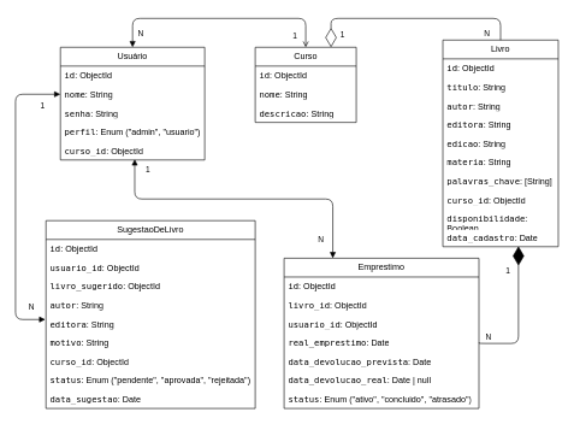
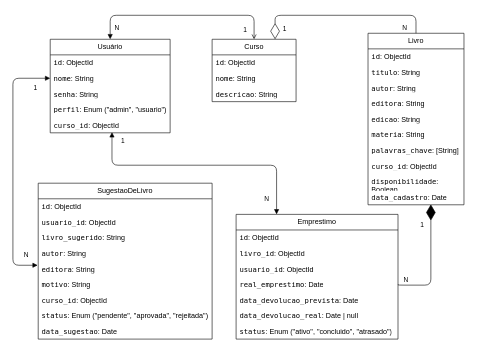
  <mxCell id="0" />
  <mxCell id="1" parent="0" />
  <mxCell id="2" value="Usuário" style="swimlane;fontStyle=0;childLayout=stackLayout;horizontal=1;startSize=26;fillColor=none;horizontalStack=0;resizeParent=1;resizeParentMax=0;resizeLast=0;collapsible=1;marginBottom=0;whiteSpace=wrap;html=1;" parent="1" vertex="1"><mxGeometry x="83" y="60" width="200" height="156" as="geometry" /></mxCell>
  <mxCell id="3" value="&lt;code data-end=&quot;2964&quot; data-start=&quot;2959&quot;&gt;id&lt;/code&gt;: ObjectId" style="text;strokeColor=none;fillColor=none;align=left;verticalAlign=top;spacingLeft=4;spacingRight=4;overflow=hidden;rotatable=0;points=[[0,0.5],[1,0.5]];portConstraint=eastwest;whiteSpace=wrap;html=1;" parent="2" vertex="1"><mxGeometry y="26" width="200" height="26" as="geometry" /></mxCell>
  <mxCell id="4" value="&lt;code data-end=&quot;3010&quot; data-start=&quot;3004&quot;&gt;nome&lt;/code&gt;: String" style="text;strokeColor=none;fillColor=none;align=left;verticalAlign=top;spacingLeft=4;spacingRight=4;overflow=hidden;rotatable=0;points=[[0,0.5],[1,0.5]];portConstraint=eastwest;whiteSpace=wrap;html=1;" parent="2" vertex="1"><mxGeometry y="52" width="200" height="26" as="geometry" /></mxCell>
  <mxCell id="5" value="&lt;code data-end=&quot;3129&quot; data-start=&quot;3117&quot;&gt;senha&lt;/code&gt;: String" style="text;strokeColor=none;fillColor=none;align=left;verticalAlign=top;spacingLeft=4;spacingRight=4;overflow=hidden;rotatable=0;points=[[0,0.5],[1,0.5]];portConstraint=eastwest;whiteSpace=wrap;html=1;" parent="2" vertex="1"><mxGeometry y="78" width="200" height="26" as="geometry" /></mxCell>
  <mxCell id="6" value="&lt;code data-end=&quot;3195&quot; data-start=&quot;3187&quot;&gt;perfil&lt;/code&gt;: Enum&amp;nbsp;(&quot;admin&quot;, &quot;usuario&quot;)" style="text;strokeColor=none;fillColor=none;align=left;verticalAlign=top;spacingLeft=4;spacingRight=4;overflow=hidden;rotatable=0;points=[[0,0.5],[1,0.5]];portConstraint=eastwest;whiteSpace=wrap;html=1;" parent="2" vertex="1"><mxGeometry y="104" width="200" height="26" as="geometry" /></mxCell>
  <mxCell id="7" value="&lt;code data-end=&quot;3268&quot; data-start=&quot;3258&quot;&gt;curso_id&lt;/code&gt;: ObjectId" style="text;strokeColor=none;fillColor=none;align=left;verticalAlign=top;spacingLeft=4;spacingRight=4;overflow=hidden;rotatable=0;points=[[0,0.5],[1,0.5]];portConstraint=eastwest;whiteSpace=wrap;html=1;" parent="2" vertex="1"><mxGeometry y="130" width="200" height="26" as="geometry" /></mxCell>
  <mxCell id="8" value="Curso" style="swimlane;fontStyle=0;childLayout=stackLayout;horizontal=1;startSize=26;fillColor=none;horizontalStack=0;resizeParent=1;resizeParentMax=0;resizeLast=0;collapsible=1;marginBottom=0;whiteSpace=wrap;html=1;" parent="1" vertex="1"><mxGeometry x="353" y="60" width="140" height="104" as="geometry" /></mxCell>
  <mxCell id="9" value="&lt;code data-end=&quot;3598&quot; data-start=&quot;3593&quot;&gt;id&lt;/code&gt;: ObjectId" style="text;strokeColor=none;fillColor=none;align=left;verticalAlign=top;spacingLeft=4;spacingRight=4;overflow=hidden;rotatable=0;points=[[0,0.5],[1,0.5]];portConstraint=eastwest;whiteSpace=wrap;html=1;" parent="8" vertex="1"><mxGeometry y="26" width="140" height="26" as="geometry" /></mxCell>
  <mxCell id="10" value="&lt;code data-end=&quot;3644&quot; data-start=&quot;3638&quot;&gt;nome&lt;/code&gt;: String" style="text;strokeColor=none;fillColor=none;align=left;verticalAlign=top;spacingLeft=4;spacingRight=4;overflow=hidden;rotatable=0;points=[[0,0.5],[1,0.5]];portConstraint=eastwest;whiteSpace=wrap;html=1;" parent="8" vertex="1"><mxGeometry y="52" width="140" height="26" as="geometry" /></mxCell>
  <mxCell id="11" value="&lt;code data-end=&quot;3687&quot; data-start=&quot;3676&quot;&gt;descricao&lt;/code&gt;: String" style="text;strokeColor=none;fillColor=none;align=left;verticalAlign=top;spacingLeft=4;spacingRight=4;overflow=hidden;rotatable=0;points=[[0,0.5],[1,0.5]];portConstraint=eastwest;whiteSpace=wrap;html=1;" parent="8" vertex="1"><mxGeometry y="78" width="140" height="26" as="geometry" /></mxCell>
  <mxCell id="12" value="Livro" style="swimlane;fontStyle=0;childLayout=stackLayout;horizontal=1;startSize=26;fillColor=none;horizontalStack=0;resizeParent=1;resizeParentMax=0;resizeLast=0;collapsible=1;marginBottom=0;whiteSpace=wrap;html=1;" parent="1" vertex="1"><mxGeometry x="613" y="50" width="160" height="286" as="geometry" /></mxCell>
  <mxCell id="13" value="&lt;code data-end=&quot;4037&quot; data-start=&quot;4032&quot;&gt;id&lt;/code&gt;: ObjectId" style="text;strokeColor=none;fillColor=none;align=left;verticalAlign=top;spacingLeft=4;spacingRight=4;overflow=hidden;rotatable=0;points=[[0,0.5],[1,0.5]];portConstraint=eastwest;whiteSpace=wrap;html=1;" parent="12" vertex="1"><mxGeometry y="26" width="160" height="26" as="geometry" /></mxCell>
  <mxCell id="14" value="&lt;code data-end=&quot;4085&quot; data-start=&quot;4077&quot;&gt;titulo&lt;/code&gt;: String" style="text;strokeColor=none;fillColor=none;align=left;verticalAlign=top;spacingLeft=4;spacingRight=4;overflow=hidden;rotatable=0;points=[[0,0.5],[1,0.5]];portConstraint=eastwest;whiteSpace=wrap;html=1;" parent="12" vertex="1"><mxGeometry y="52" width="160" height="26" as="geometry" /></mxCell>
  <mxCell id="15" value="&lt;code data-end=&quot;4125&quot; data-start=&quot;4118&quot;&gt;autor&lt;/code&gt;: String" style="text;strokeColor=none;fillColor=none;align=left;verticalAlign=top;spacingLeft=4;spacingRight=4;overflow=hidden;rotatable=0;points=[[0,0.5],[1,0.5]];portConstraint=eastwest;whiteSpace=wrap;html=1;" parent="12" vertex="1"><mxGeometry y="78" width="160" height="26" as="geometry" /></mxCell>
  <mxCell id="16" value="&lt;code data-end=&quot;4166&quot; data-start=&quot;4157&quot;&gt;editora&lt;/code&gt;: String" style="text;strokeColor=none;fillColor=none;align=left;verticalAlign=top;spacingLeft=4;spacingRight=4;overflow=hidden;rotatable=0;points=[[0,0.5],[1,0.5]];portConstraint=eastwest;whiteSpace=wrap;html=1;" parent="12" vertex="1"><mxGeometry y="104" width="160" height="26" as="geometry" /></mxCell>
  <mxCell id="17" value="&lt;code data-end=&quot;4208&quot; data-start=&quot;4200&quot;&gt;edicao&lt;/code&gt;: String" style="text;strokeColor=none;fillColor=none;align=left;verticalAlign=top;spacingLeft=4;spacingRight=4;overflow=hidden;rotatable=0;points=[[0,0.5],[1,0.5]];portConstraint=eastwest;whiteSpace=wrap;html=1;" parent="12" vertex="1"><mxGeometry y="130" width="160" height="26" as="geometry" /></mxCell>
  <mxCell id="18" value="&lt;code data-end=&quot;4250&quot; data-start=&quot;4241&quot;&gt;materia&lt;/code&gt;: String" style="text;strokeColor=none;fillColor=none;align=left;verticalAlign=top;spacingLeft=4;spacingRight=4;overflow=hidden;rotatable=0;points=[[0,0.5],[1,0.5]];portConstraint=eastwest;whiteSpace=wrap;html=1;" parent="12" vertex="1"><mxGeometry y="156" width="160" height="26" as="geometry" /></mxCell>
  <mxCell id="19" value="&lt;code data-end=&quot;4315&quot; data-start=&quot;4299&quot;&gt;palavras_chave&lt;/code&gt;: [String]" style="text;strokeColor=none;fillColor=none;align=left;verticalAlign=top;spacingLeft=4;spacingRight=4;overflow=hidden;rotatable=0;points=[[0,0.5],[1,0.5]];portConstraint=eastwest;whiteSpace=wrap;html=1;" parent="12" vertex="1"><mxGeometry y="182" width="160" height="26" as="geometry" /></mxCell>
  <mxCell id="20" value="&lt;code data-end=&quot;4374&quot; data-start=&quot;4364&quot;&gt;curso_id&lt;/code&gt;: ObjectId" style="text;strokeColor=none;fillColor=none;align=left;verticalAlign=top;spacingLeft=4;spacingRight=4;overflow=hidden;rotatable=0;points=[[0,0.5],[1,0.5]];portConstraint=eastwest;whiteSpace=wrap;html=1;" parent="12" vertex="1"><mxGeometry y="208" width="160" height="26" as="geometry" /></mxCell>
  <mxCell id="21" value="&lt;code data-end=&quot;4443&quot; data-start=&quot;4426&quot;&gt;disponibilidade&lt;/code&gt;: Boolean" style="text;strokeColor=none;fillColor=none;align=left;verticalAlign=top;spacingLeft=4;spacingRight=4;overflow=hidden;rotatable=0;points=[[0,0.5],[1,0.5]];portConstraint=eastwest;whiteSpace=wrap;html=1;" parent="12" vertex="1"><mxGeometry y="234" width="160" height="26" as="geometry" /></mxCell>
  <mxCell id="22" value="&lt;code data-end=&quot;4511&quot; data-start=&quot;4496&quot;&gt;data_cadastro&lt;/code&gt;: Date" style="text;strokeColor=none;fillColor=none;align=left;verticalAlign=top;spacingLeft=4;spacingRight=4;overflow=hidden;rotatable=0;points=[[0,0.5],[1,0.5]];portConstraint=eastwest;whiteSpace=wrap;html=1;" parent="12" vertex="1"><mxGeometry y="260" width="160" height="26" as="geometry" /></mxCell>
  <mxCell id="23" value="SugestaoDeLivro" style="swimlane;fontStyle=0;childLayout=stackLayout;horizontal=1;startSize=26;fillColor=none;horizontalStack=0;resizeParent=1;resizeParentMax=0;resizeLast=0;collapsible=1;marginBottom=0;whiteSpace=wrap;html=1;" parent="1" vertex="1"><mxGeometry x="63" y="300" width="290" height="260" as="geometry" /></mxCell>
  <mxCell id="24" value="&lt;code data-end=&quot;4864&quot; data-start=&quot;4859&quot;&gt;id&lt;/code&gt;: ObjectId" style="text;strokeColor=none;fillColor=none;align=left;verticalAlign=top;spacingLeft=4;spacingRight=4;overflow=hidden;rotatable=0;points=[[0,0.5],[1,0.5]];portConstraint=eastwest;whiteSpace=wrap;html=1;" parent="23" vertex="1"><mxGeometry y="26" width="290" height="26" as="geometry" /></mxCell>
  <mxCell id="25" value="&lt;code data-end=&quot;4916&quot; data-start=&quot;4904&quot;&gt;usuario_id&lt;/code&gt;: ObjectId" style="text;strokeColor=none;fillColor=none;align=left;verticalAlign=top;spacingLeft=4;spacingRight=4;overflow=hidden;rotatable=0;points=[[0,0.5],[1,0.5]];portConstraint=eastwest;whiteSpace=wrap;html=1;" parent="23" vertex="1"><mxGeometry y="52" width="290" height="26" as="geometry" /></mxCell>
- <mxCell id="26" value="&lt;code data-end=&quot;4993&quot; data-start=&quot;4977&quot;&gt;livro_sugerido&lt;/code&gt;: ObjectId" style="text;strokeColor=none;fillColor=none;align=left;verticalAlign=top;spacingLeft=4;spacingRight=4;overflow=hidden;rotatable=0;points=[[0,0.5],[1,0.5]];portConstraint=eastwest;whiteSpace=wrap;html=1;" parent="23" vertex="1"><mxGeometry y="78" width="290" height="26" as="geometry" /></mxCell>
+ <mxCell id="26" value="&lt;code data-end=&quot;4993&quot; data-start=&quot;4977&quot;&gt;livro_sugerido&lt;/code&gt;: String" style="text;strokeColor=none;fillColor=none;align=left;verticalAlign=top;spacingLeft=4;spacingRight=4;overflow=hidden;rotatable=0;points=[[0,0.5],[1,0.5]];portConstraint=eastwest;whiteSpace=wrap;html=1;" parent="23" vertex="1"><mxGeometry y="78" width="290" height="26" as="geometry" /></mxCell>
  <mxCell id="27" value="&lt;code data-end=&quot;5041&quot; data-start=&quot;5034&quot;&gt;autor&lt;/code&gt;: String" style="text;strokeColor=none;fillColor=none;align=left;verticalAlign=top;spacingLeft=4;spacingRight=4;overflow=hidden;rotatable=0;points=[[0,0.5],[1,0.5]];portConstraint=eastwest;whiteSpace=wrap;html=1;" parent="23" vertex="1"><mxGeometry y="104" width="290" height="26" as="geometry" /></mxCell>
  <mxCell id="28" value="&lt;code data-end=&quot;5082&quot; data-start=&quot;5073&quot;&gt;editora&lt;/code&gt;: String" style="text;strokeColor=none;fillColor=none;align=left;verticalAlign=top;spacingLeft=4;spacingRight=4;overflow=hidden;rotatable=0;points=[[0,0.5],[1,0.5]];portConstraint=eastwest;whiteSpace=wrap;html=1;" parent="23" vertex="1"><mxGeometry y="130" width="290" height="26" as="geometry" /></mxCell>
  <mxCell id="29" value="&lt;code data-end=&quot;5124&quot; data-start=&quot;5116&quot;&gt;motivo&lt;/code&gt;: String" style="text;strokeColor=none;fillColor=none;align=left;verticalAlign=top;spacingLeft=4;spacingRight=4;overflow=hidden;rotatable=0;points=[[0,0.5],[1,0.5]];portConstraint=eastwest;whiteSpace=wrap;html=1;" parent="23" vertex="1"><mxGeometry y="156" width="290" height="26" as="geometry" /></mxCell>
  <mxCell id="30" value="&lt;code data-end=&quot;5178&quot; data-start=&quot;5168&quot;&gt;curso_id&lt;/code&gt;: ObjectId" style="text;strokeColor=none;fillColor=none;align=left;verticalAlign=top;spacingLeft=4;spacingRight=4;overflow=hidden;rotatable=0;points=[[0,0.5],[1,0.5]];portConstraint=eastwest;whiteSpace=wrap;html=1;" parent="23" vertex="1"><mxGeometry y="182" width="290" height="26" as="geometry" /></mxCell>
  <mxCell id="31" value="&lt;code data-end=&quot;5242&quot; data-start=&quot;5234&quot;&gt;status&lt;/code&gt;: Enum&amp;nbsp;(&quot;pendente&quot;, &quot;aprovada&quot;, &quot;rejeitada&quot;)" style="text;strokeColor=none;fillColor=none;align=left;verticalAlign=top;spacingLeft=4;spacingRight=4;overflow=hidden;rotatable=0;points=[[0,0.5],[1,0.5]];portConstraint=eastwest;whiteSpace=wrap;html=1;" parent="23" vertex="1"><mxGeometry y="208" width="290" height="26" as="geometry" /></mxCell>
  <mxCell id="32" value="&lt;code data-end=&quot;5331&quot; data-start=&quot;5316&quot;&gt;data_sugestao&lt;/code&gt;: Date" style="text;strokeColor=none;fillColor=none;align=left;verticalAlign=top;spacingLeft=4;spacingRight=4;overflow=hidden;rotatable=0;points=[[0,0.5],[1,0.5]];portConstraint=eastwest;whiteSpace=wrap;html=1;" parent="23" vertex="1"><mxGeometry y="234" width="290" height="26" as="geometry" /></mxCell>
  <mxCell id="33" value="Emprestimo" style="swimlane;fontStyle=0;childLayout=stackLayout;horizontal=1;startSize=26;fillColor=none;horizontalStack=0;resizeParent=1;resizeParentMax=0;resizeLast=0;collapsible=1;marginBottom=0;whiteSpace=wrap;html=1;" parent="1" vertex="1"><mxGeometry x="393" y="352" width="270" height="208" as="geometry" /></mxCell>
  <mxCell id="34" value="&lt;code data-end=&quot;5675&quot; data-start=&quot;5670&quot;&gt;id&lt;/code&gt;: ObjectId" style="text;strokeColor=none;fillColor=none;align=left;verticalAlign=top;spacingLeft=4;spacingRight=4;overflow=hidden;rotatable=0;points=[[0,0.5],[1,0.5]];portConstraint=eastwest;whiteSpace=wrap;html=1;" parent="33" vertex="1"><mxGeometry y="26" width="270" height="26" as="geometry" /></mxCell>
  <mxCell id="35" value="&lt;code data-end=&quot;5725&quot; data-start=&quot;5715&quot;&gt;livro_id&lt;/code&gt;: ObjectId" style="text;strokeColor=none;fillColor=none;align=left;verticalAlign=top;spacingLeft=4;spacingRight=4;overflow=hidden;rotatable=0;points=[[0,0.5],[1,0.5]];portConstraint=eastwest;whiteSpace=wrap;html=1;" parent="33" vertex="1"><mxGeometry y="52" width="270" height="26" as="geometry" /></mxCell>
  <mxCell id="36" value="&lt;code data-end=&quot;5788&quot; data-start=&quot;5776&quot;&gt;usuario_id&lt;/code&gt;: ObjectId" style="text;strokeColor=none;fillColor=none;align=left;verticalAlign=top;spacingLeft=4;spacingRight=4;overflow=hidden;rotatable=0;points=[[0,0.5],[1,0.5]];portConstraint=eastwest;whiteSpace=wrap;html=1;" parent="33" vertex="1"><mxGeometry y="78" width="270" height="26" as="geometry" /></mxCell>
  <mxCell id="37" value="&lt;code data-end=&quot;5861&quot; data-start=&quot;5844&quot;&gt;real_emprestimo&lt;/code&gt;: Date" style="text;strokeColor=none;fillColor=none;align=left;verticalAlign=top;spacingLeft=4;spacingRight=4;overflow=hidden;rotatable=0;points=[[0,0.5],[1,0.5]];portConstraint=eastwest;whiteSpace=wrap;html=1;" parent="33" vertex="1"><mxGeometry y="104" width="270" height="26" as="geometry" /></mxCell>
  <mxCell id="38" value="&lt;code data-end=&quot;5919&quot; data-start=&quot;5894&quot;&gt;data_devolucao_prevista&lt;/code&gt;: Date" style="text;strokeColor=none;fillColor=none;align=left;verticalAlign=top;spacingLeft=4;spacingRight=4;overflow=hidden;rotatable=0;points=[[0,0.5],[1,0.5]];portConstraint=eastwest;whiteSpace=wrap;html=1;" parent="33" vertex="1"><mxGeometry y="130" width="270" height="26" as="geometry" /></mxCell>
  <mxCell id="39" value="&lt;code data-end=&quot;5988&quot; data-start=&quot;5967&quot;&gt;data_devolucao_real&lt;/code&gt;: Date | null" style="text;strokeColor=none;fillColor=none;align=left;verticalAlign=top;spacingLeft=4;spacingRight=4;overflow=hidden;rotatable=0;points=[[0,0.5],[1,0.5]];portConstraint=eastwest;whiteSpace=wrap;html=1;" parent="33" vertex="1"><mxGeometry y="156" width="270" height="26" as="geometry" /></mxCell>
  <mxCell id="40" value="&lt;code data-end=&quot;6042&quot; data-start=&quot;6034&quot;&gt;status&lt;/code&gt;: Enum&amp;nbsp;(&quot;ativo&quot;, &quot;concluido&quot;, &quot;atrasado&quot;)" style="text;strokeColor=none;fillColor=none;align=left;verticalAlign=top;spacingLeft=4;spacingRight=4;overflow=hidden;rotatable=0;points=[[0,0.5],[1,0.5]];portConstraint=eastwest;whiteSpace=wrap;html=1;" parent="33" vertex="1"><mxGeometry y="182" width="270" height="26" as="geometry" /></mxCell>
  <mxCell id="41" value="" style="endArrow=open;startArrow=block;endFill=1;startFill=1;html=1;exitX=0.5;exitY=0;exitDx=0;exitDy=0;entryX=0.5;entryY=0;entryDx=0;entryDy=0;edgeStyle=elbowEdgeStyle;elbow=vertical;" parent="1" source="2" target="8" edge="1"><mxGeometry width="160" relative="1" as="geometry"><mxPoint x="173" y="0" as="sourcePoint" /><mxPoint x="423" y="40" as="targetPoint" /><Array as="points"><mxPoint x="303" y="20" /></Array></mxGeometry></mxCell>
  <mxCell id="42" value="N" style="edgeLabel;html=1;align=center;verticalAlign=middle;resizable=0;points=[];" parent="41" vertex="1" connectable="0"><mxGeometry x="-0.876" relative="1" as="geometry"><mxPoint x="10" as="offset" /></mxGeometry></mxCell>
  <mxCell id="43" value="1" style="edgeLabel;html=1;align=center;verticalAlign=middle;resizable=0;points=[];" parent="41" vertex="1" connectable="0"><mxGeometry x="0.871" y="2" relative="1" as="geometry"><mxPoint x="-18" y="4" as="offset" /></mxGeometry></mxCell>
  <mxCell id="44" value="" style="endArrow=diamondThin;endFill=0;endSize=24;html=1;exitX=0.5;exitY=0;exitDx=0;exitDy=0;entryX=0.75;entryY=0;entryDx=0;entryDy=0;edgeStyle=elbowEdgeStyle;elbow=vertical;" parent="1" source="12" target="8" edge="1"><mxGeometry width="160" relative="1" as="geometry"><mxPoint x="523" y="30" as="sourcePoint" /><mxPoint x="683" y="30" as="targetPoint" /><Array as="points"><mxPoint x="573" y="20" /></Array></mxGeometry></mxCell>
  <mxCell id="45" value="1" style="edgeLabel;html=1;align=center;verticalAlign=middle;resizable=0;points=[];" parent="44" vertex="1" connectable="0"><mxGeometry x="0.8" y="3" relative="1" as="geometry"><mxPoint x="12" y="12" as="offset" /></mxGeometry></mxCell>
  <mxCell id="46" value="N" style="edgeLabel;html=1;align=center;verticalAlign=middle;resizable=0;points=[];" parent="44" vertex="1" connectable="0"><mxGeometry x="-0.874" y="2" relative="1" as="geometry"><mxPoint x="-18" y="9" as="offset" /></mxGeometry></mxCell>
  <mxCell id="47" value="" style="endArrow=block;startArrow=block;endFill=1;startFill=1;html=1;exitX=0;exitY=0.5;exitDx=0;exitDy=0;entryX=-0.003;entryY=0.263;entryDx=0;entryDy=0;edgeStyle=elbowEdgeStyle;elbow=vertical;entryPerimeter=0;" parent="1" source="4" target="28" edge="1"><mxGeometry width="160" relative="1" as="geometry"><mxPoint x="13" y="140.004" as="sourcePoint" /><mxPoint x="30.8" y="414.61" as="targetPoint" /><Array as="points"><mxPoint x="20.8" y="217.61" /></Array></mxGeometry></mxCell>
  <mxCell id="48" value="1" style="edgeLabel;html=1;align=center;verticalAlign=middle;resizable=0;points=[];" parent="47" vertex="1" connectable="0"><mxGeometry x="-0.872" y="-1" relative="1" as="geometry"><mxPoint x="1" y="16" as="offset" /></mxGeometry></mxCell>
  <mxCell id="49" value="N" style="edgeLabel;html=1;align=center;verticalAlign=middle;resizable=0;points=[];" parent="47" vertex="1" connectable="0"><mxGeometry x="0.896" y="1" relative="1" as="geometry"><mxPoint x="2" y="-16" as="offset" /></mxGeometry></mxCell>
  <mxCell id="50" value="" style="endArrow=block;startArrow=block;endFill=1;startFill=1;html=1;exitX=0.515;exitY=0.962;exitDx=0;exitDy=0;entryX=0.25;entryY=0;entryDx=0;entryDy=0;edgeStyle=elbowEdgeStyle;elbow=vertical;exitPerimeter=0;" parent="1" source="7" target="33" edge="1"><mxGeometry width="160" relative="1" as="geometry"><mxPoint x="323" y="240" as="sourcePoint" /><mxPoint x="483" y="240" as="targetPoint" /><Array as="points"><mxPoint x="323" y="270" /></Array></mxGeometry></mxCell>
  <mxCell id="51" value="1" style="edgeLabel;html=1;align=center;verticalAlign=middle;resizable=0;points=[];" parent="50" vertex="1" connectable="0"><mxGeometry x="-0.935" y="3" relative="1" as="geometry"><mxPoint x="14" as="offset" /></mxGeometry></mxCell>
  <mxCell id="52" value="N" style="edgeLabel;html=1;align=center;verticalAlign=middle;resizable=0;points=[];" parent="50" vertex="1" connectable="0"><mxGeometry x="0.871" y="-1" relative="1" as="geometry"><mxPoint x="-16" as="offset" /></mxGeometry></mxCell>
  <mxCell id="53" value="" style="endArrow=diamondThin;endFill=1;endSize=24;html=1;entryX=0.655;entryY=0.978;entryDx=0;entryDy=0;entryPerimeter=0;exitX=1;exitY=0.5;exitDx=0;exitDy=0;edgeStyle=elbowEdgeStyle;elbow=vertical;" parent="1" source="37" target="22" edge="1"><mxGeometry width="160" relative="1" as="geometry"><mxPoint x="683" y="450" as="sourcePoint" /><mxPoint x="843" y="450" as="targetPoint" /><Array as="points"><mxPoint x="763" y="470" /></Array></mxGeometry></mxCell>
  <mxCell id="54" value="1" style="edgeLabel;html=1;align=center;verticalAlign=middle;resizable=0;points=[];" parent="53" vertex="1" connectable="0"><mxGeometry x="0.674" y="4" relative="1" as="geometry"><mxPoint x="-11" y="3" as="offset" /></mxGeometry></mxCell>
  <mxCell id="55" value="N" style="edgeLabel;html=1;align=center;verticalAlign=middle;resizable=0;points=[];" parent="53" vertex="1" connectable="0"><mxGeometry x="-0.869" y="-1" relative="1" as="geometry"><mxPoint x="1" y="-11" as="offset" /></mxGeometry></mxCell>
